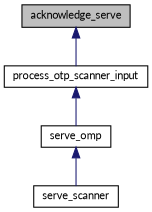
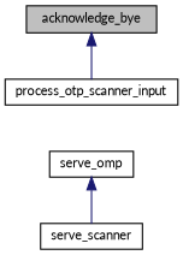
  digraph {
    fontname=Lato
    rankdir=TB
    node [color=black fontname=Lato fontsize=10 shape=record]
    edge [color=midnightblue dir=back fontname=Lato fontsize=10 labelfontname=FreeSans labelfontsize=10 style=solid]
-   n1 [fillcolor=grey75 fontcolor=black height=0.2 label=acknowledge_serve style=filled width=0.4]
+   n1 [fillcolor=grey75 fontcolor=black height=0.2 label=acknowledge_bye style=filled width=0.4]
    n2 [height=0.2 label=process_otp_scanner_input width=0.4]
    n3 [height=0.2 label=serve_omp width=0.4]
    n4 [height=0.2 label=serve_scanner width=0.4]
    n1 -> n2
-   n2 -> n3
    n3 -> n4
  }
